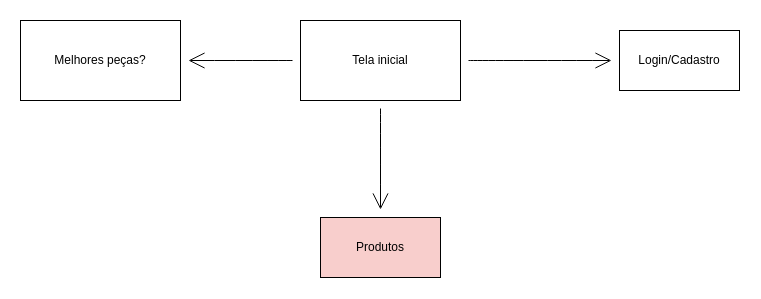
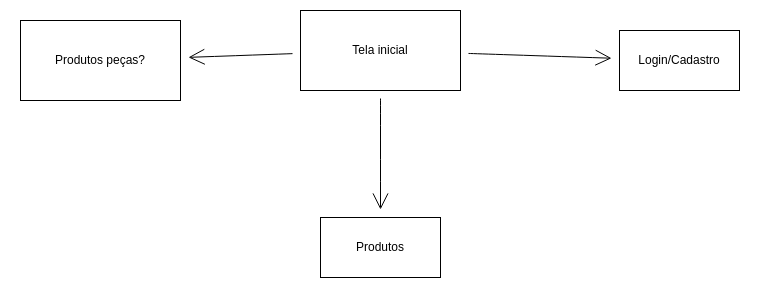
  <mxCell id="0" />
  <mxCell id="1" parent="0" />
  <mxCell id="2" style="edgeStyle=none;curved=1;rounded=0;orthogonalLoop=1;jettySize=auto;html=1;endArrow=open;startSize=14;endSize=14;sourcePerimeterSpacing=8;targetPerimeterSpacing=8;" parent="1" source="5" target="6" edge="1"><mxGeometry relative="1" as="geometry" /></mxCell>
  <mxCell id="3" style="edgeStyle=none;curved=1;rounded=0;orthogonalLoop=1;jettySize=auto;html=1;endArrow=open;startSize=14;endSize=14;sourcePerimeterSpacing=8;targetPerimeterSpacing=8;" parent="1" source="5" target="7" edge="1"><mxGeometry relative="1" as="geometry"><mxPoint x="378.39" y="217" as="targetPoint" /></mxGeometry></mxCell>
  <mxCell id="4" value="" style="edgeStyle=none;curved=1;rounded=0;orthogonalLoop=1;jettySize=auto;html=1;endArrow=open;startSize=14;endSize=14;sourcePerimeterSpacing=8;targetPerimeterSpacing=8;" parent="1" source="5" target="8" edge="1"><mxGeometry relative="1" as="geometry" /></mxCell>
- <mxCell id="5" value="Tela inicial" style="rounded=0;whiteSpace=wrap;html=1;" parent="1" vertex="1"><mxGeometry x="300" y="20" width="160" height="80" as="geometry" /></mxCell>
+ <mxCell id="5" value="Tela inicial" style="rounded=0;whiteSpace=wrap;html=1;" parent="1" vertex="1"><mxGeometry x="300" y="10" width="160" height="80" as="geometry" /></mxCell>
  <mxCell id="6" value="Login/Cadastro" style="whiteSpace=wrap;html=1;" parent="1" vertex="1"><mxGeometry x="619" y="30" width="120" height="60" as="geometry" /></mxCell>
- <mxCell id="7" value="Produtos" style="whiteSpace=wrap;html=1;fillColor=#f8cecc;" parent="1" vertex="1"><mxGeometry x="320" y="217" width="120" height="60" as="geometry" /></mxCell>
- <mxCell id="8" value="Melhores peças?" style="rounded=0;whiteSpace=wrap;html=1;" parent="1" vertex="1"><mxGeometry x="20" y="20" width="160" height="80" as="geometry" /></mxCell>
+ <mxCell id="7" value="Produtos" style="whiteSpace=wrap;html=1;" parent="1" vertex="1"><mxGeometry x="320" y="217" width="120" height="60" as="geometry" /></mxCell>
+ <mxCell id="8" value="Produtos peças?" style="rounded=0;whiteSpace=wrap;html=1;" parent="1" vertex="1"><mxGeometry x="20" y="20" width="160" height="80" as="geometry" /></mxCell>
